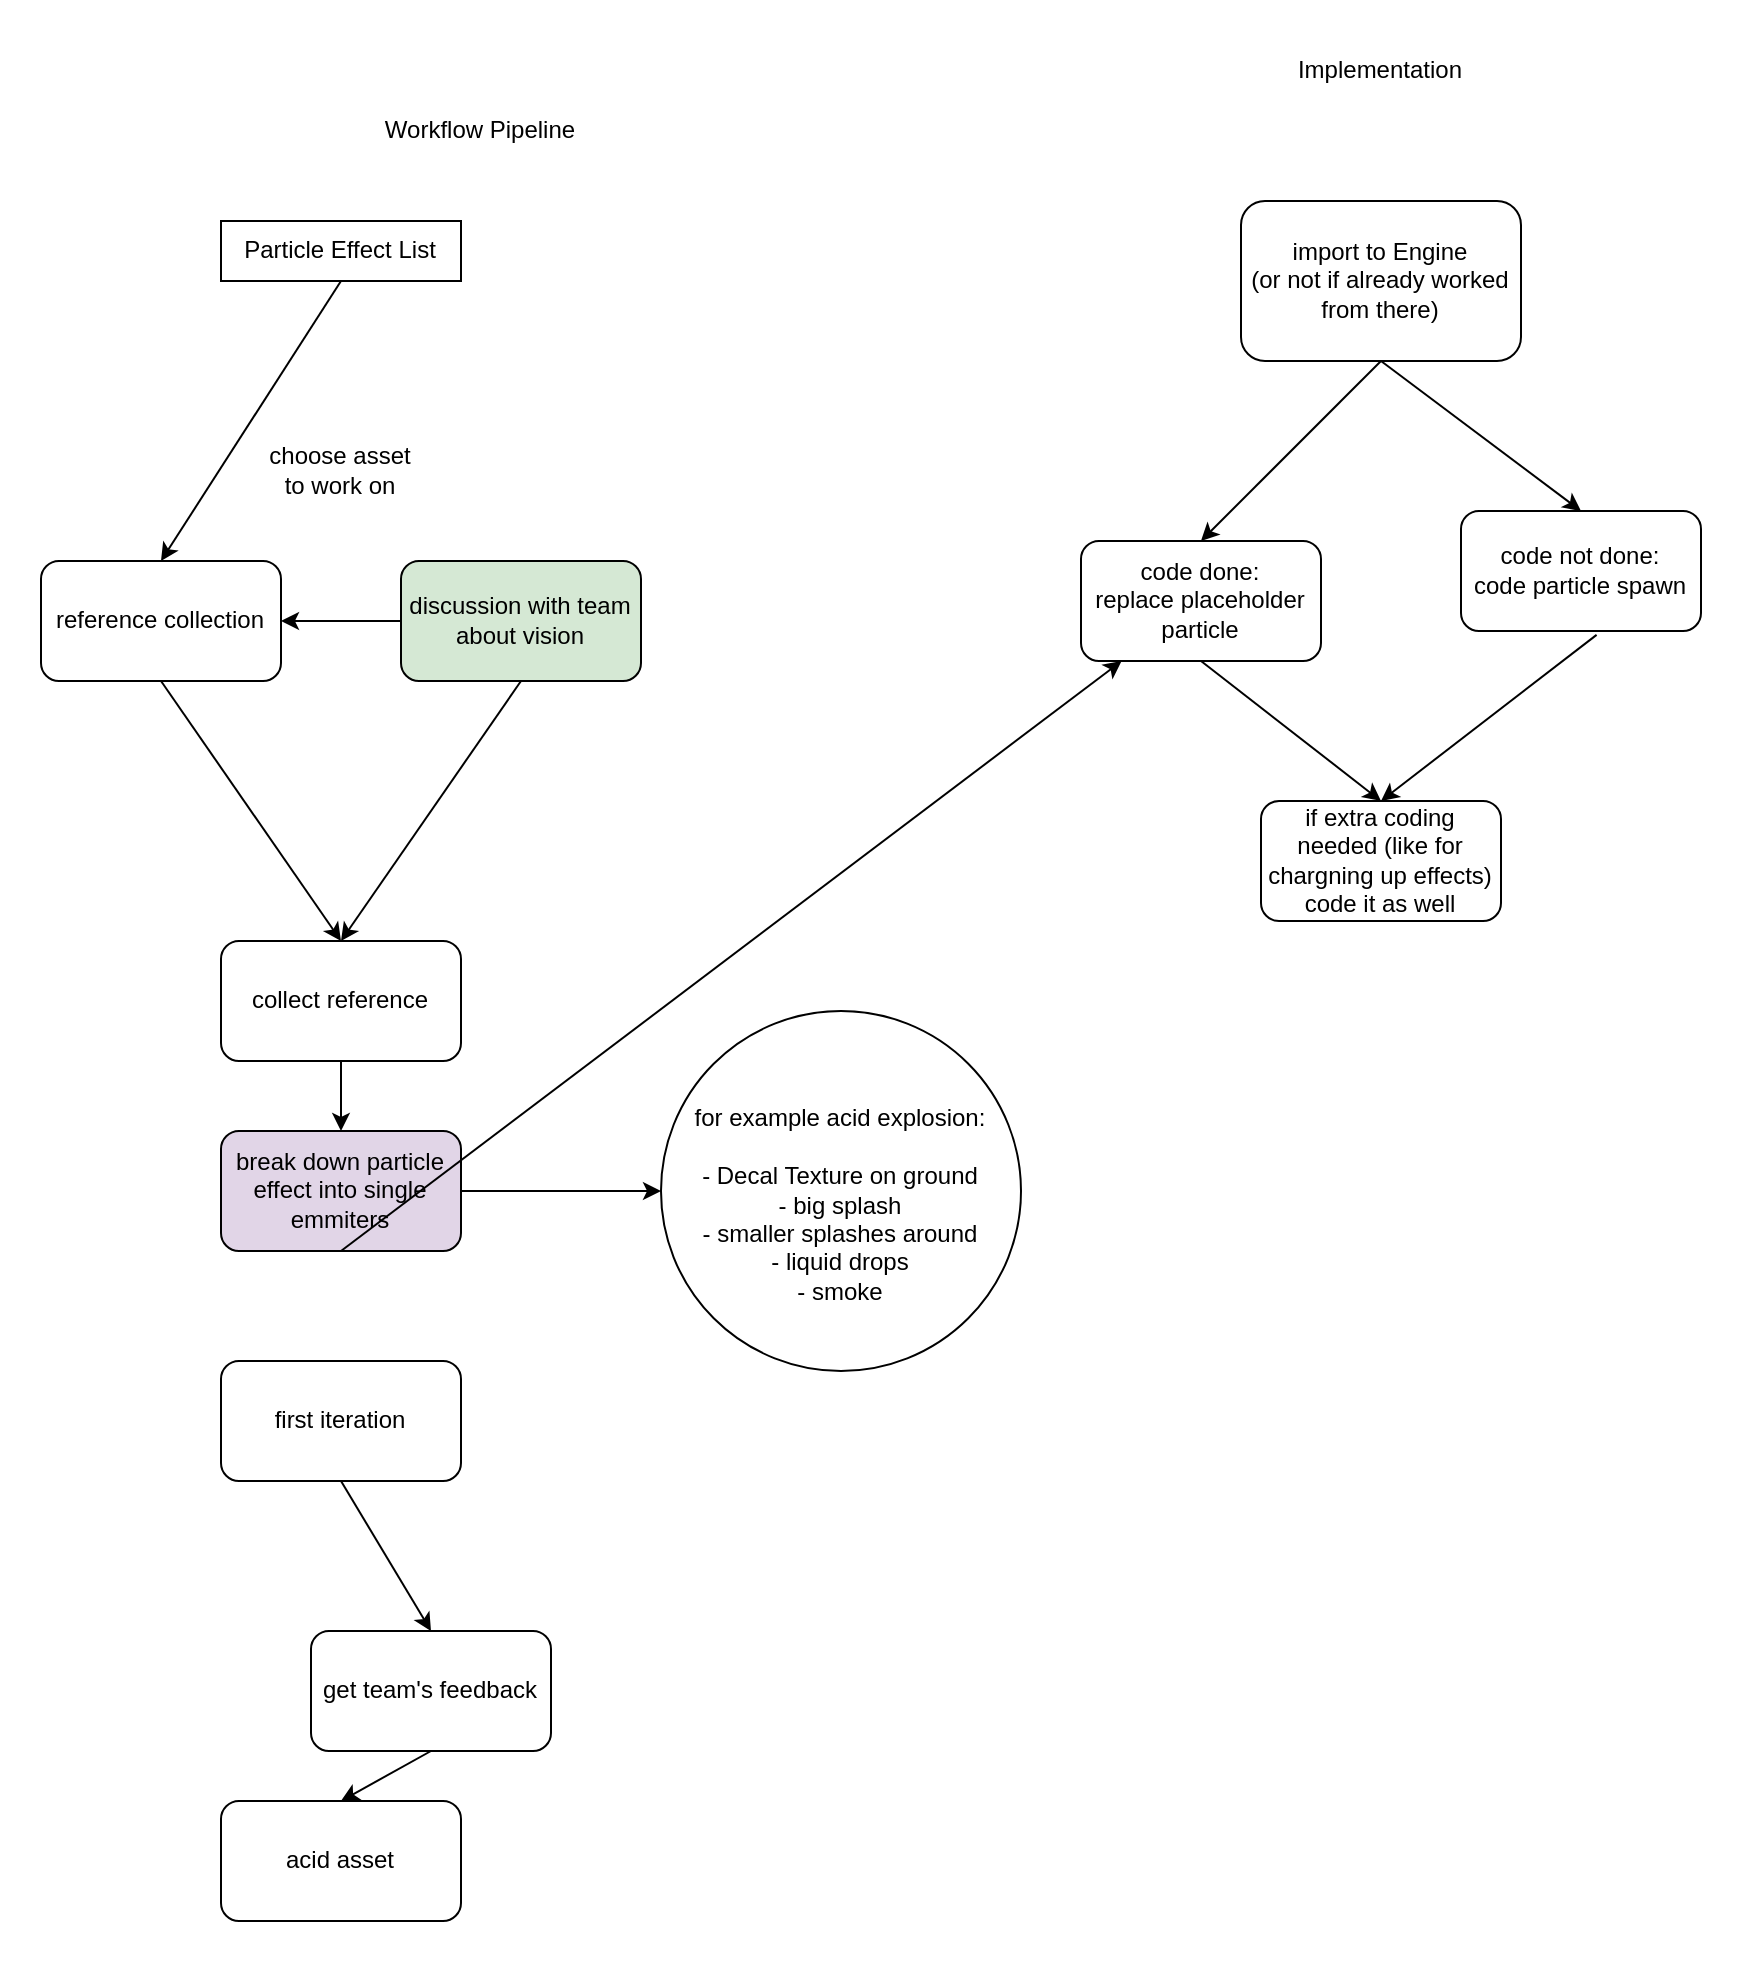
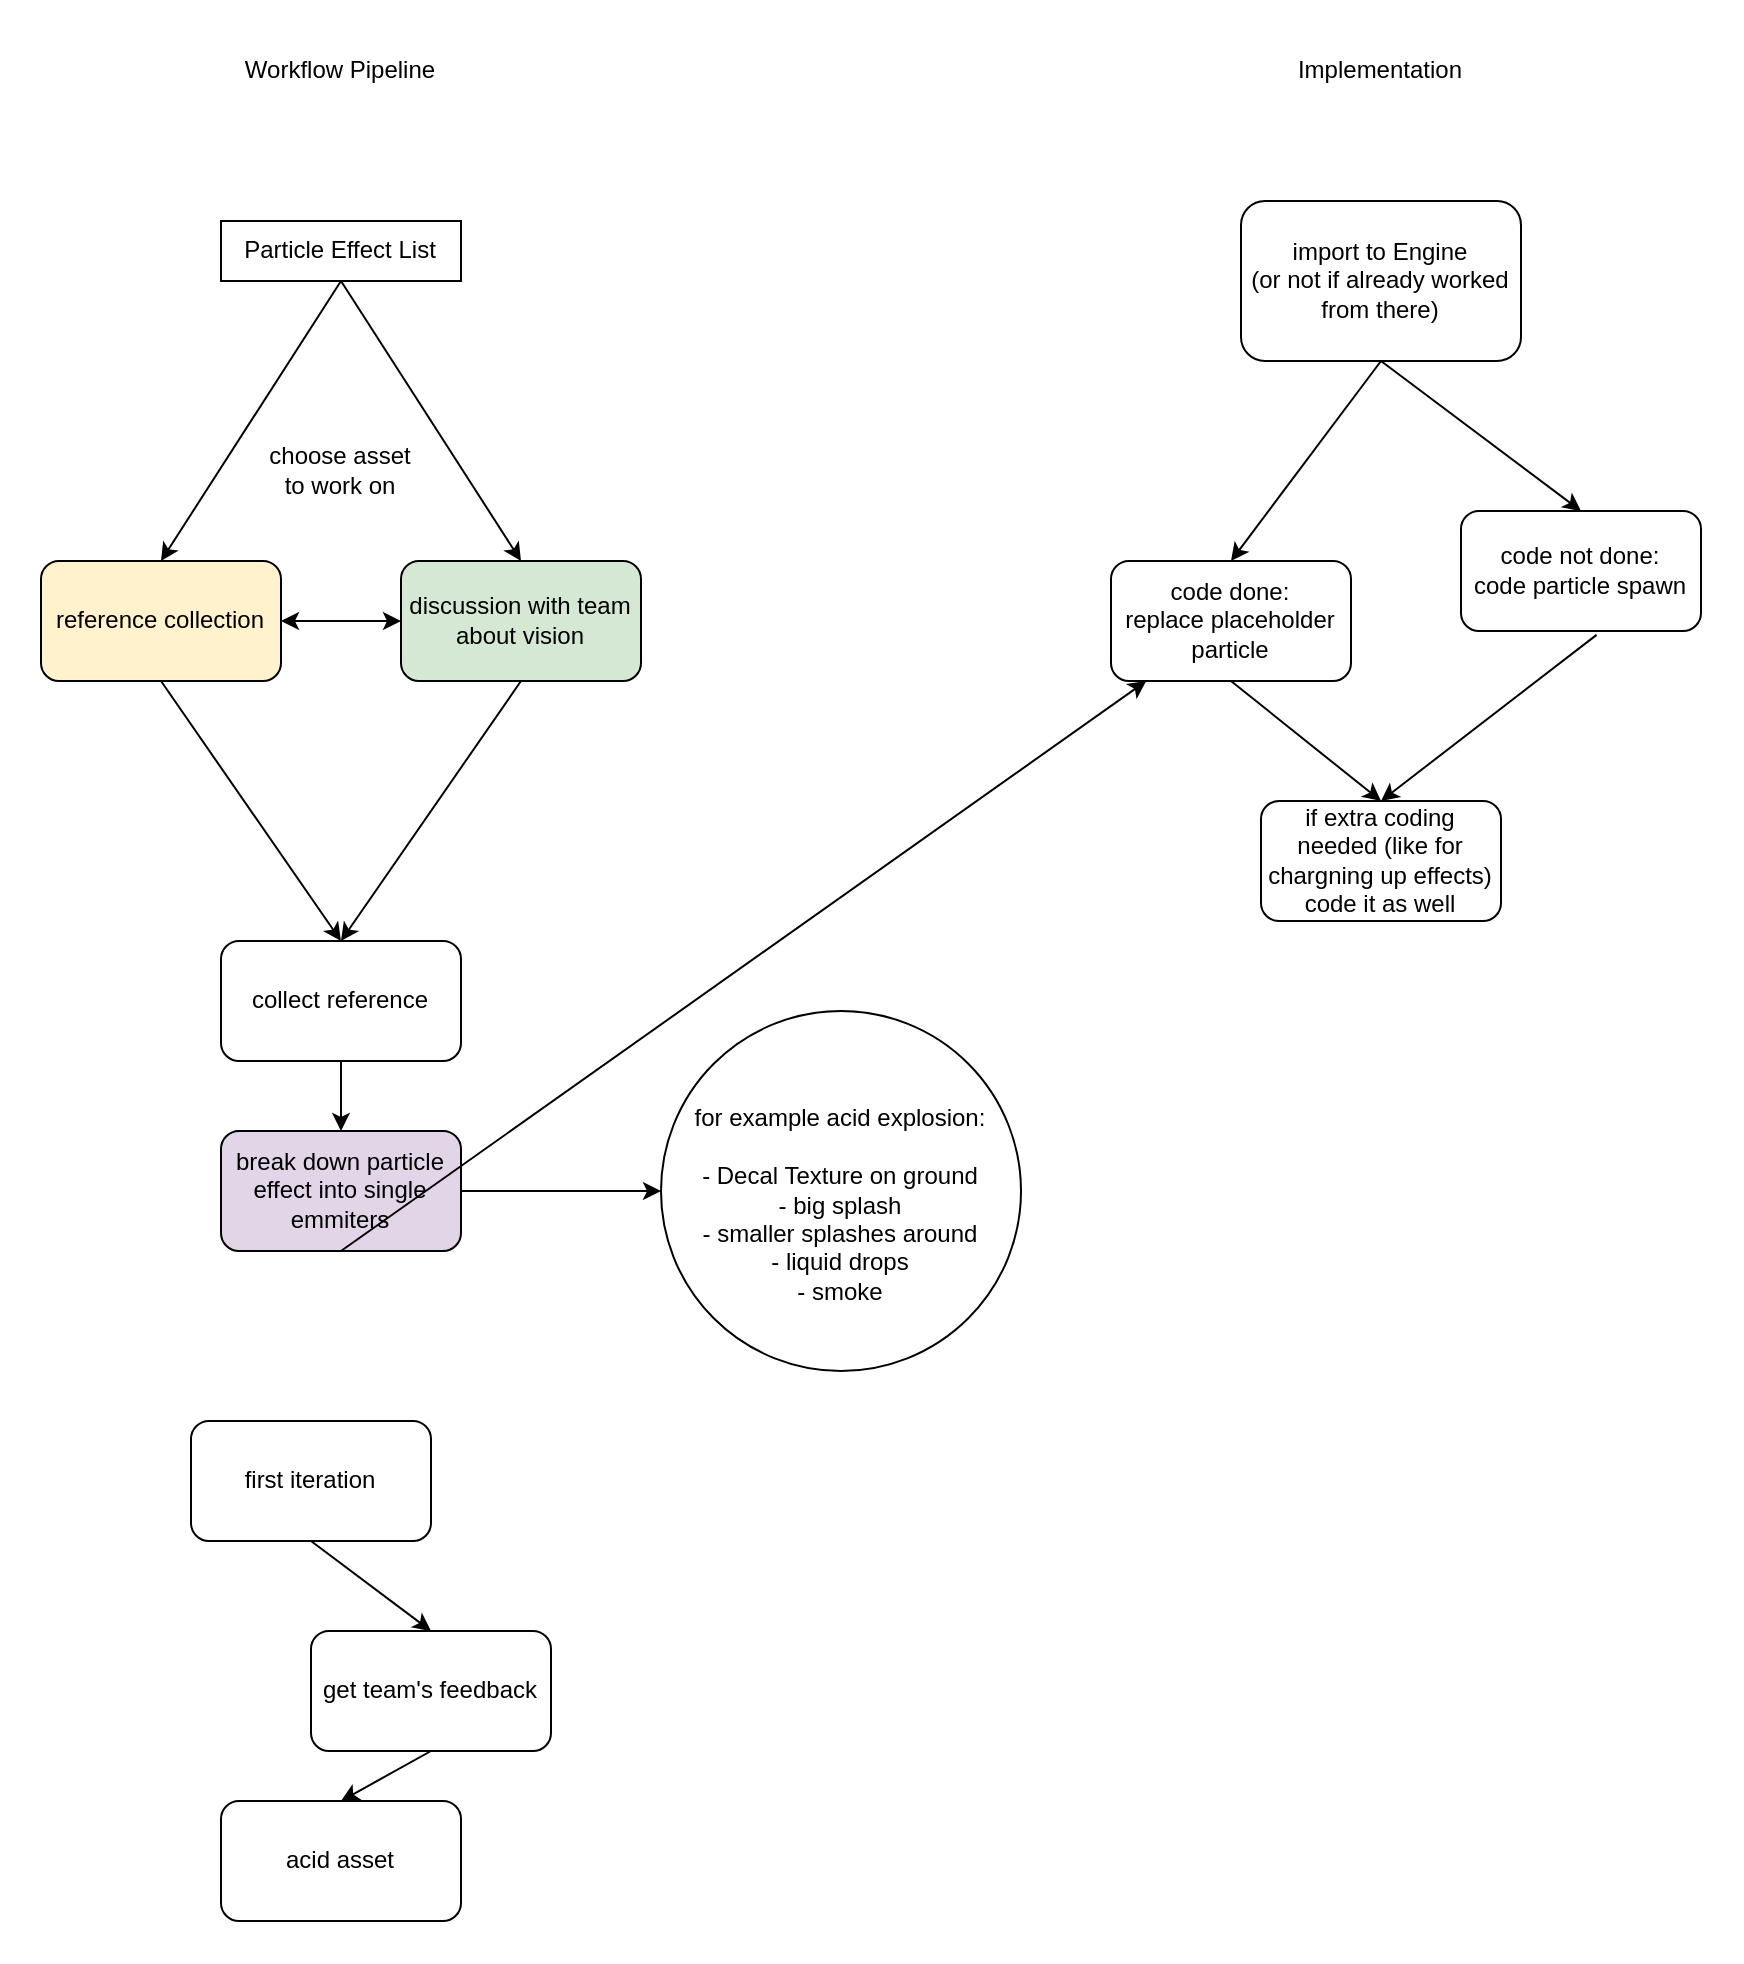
  <mxCell id="0" />
  <mxCell id="1" parent="0" />
  <mxCell id="2" value="Particle Effect List" style="rounded=0;whiteSpace=wrap;html=1;" vertex="1" parent="1"><mxGeometry x="110" y="110" width="120" height="30" as="geometry" /></mxCell>
- <mxCell id="3" value="reference collection" style="rounded=1;whiteSpace=wrap;html=1;" vertex="1" parent="1"><mxGeometry x="20" y="280" width="120" height="60" as="geometry" /></mxCell>
+ <mxCell id="3" value="reference collection" style="rounded=1;whiteSpace=wrap;html=1;fillColor=#fff2cc;" vertex="1" parent="1"><mxGeometry x="20" y="280" width="120" height="60" as="geometry" /></mxCell>
  <mxCell id="4" value="" style="endArrow=classic;html=1;rounded=0;exitX=0.5;exitY=1;exitDx=0;exitDy=0;entryX=0.5;entryY=0;entryDx=0;entryDy=0;" edge="1" parent="1" source="2" target="3"><mxGeometry width="50" height="50" relative="1" as="geometry"><mxPoint x="170" y="450" as="sourcePoint" /><mxPoint x="220" y="400" as="targetPoint" /></mxGeometry></mxCell>
  <mxCell id="5" value="choose asset to work on" style="text;html=1;strokeColor=none;fillColor=none;align=center;verticalAlign=middle;whiteSpace=wrap;rounded=0;" vertex="1" parent="1"><mxGeometry x="130" y="220" width="80" height="30" as="geometry" /></mxCell>
  <mxCell id="6" value="collect reference" style="rounded=1;whiteSpace=wrap;html=1;" vertex="1" parent="1"><mxGeometry x="110" y="470" width="120" height="60" as="geometry" /></mxCell>
  <mxCell id="7" value="" style="endArrow=classic;html=1;rounded=0;exitX=0.5;exitY=1;exitDx=0;exitDy=0;entryX=0.5;entryY=0;entryDx=0;entryDy=0;" edge="1" parent="1" source="3" target="6"><mxGeometry width="50" height="50" relative="1" as="geometry"><mxPoint x="170" y="430" as="sourcePoint" /><mxPoint x="220" y="380" as="targetPoint" /></mxGeometry></mxCell>
  <mxCell id="8" value="discussion with team about vision" style="rounded=1;whiteSpace=wrap;html=1;fillColor=#d5e8d4;" vertex="1" parent="1"><mxGeometry x="200" y="280" width="120" height="60" as="geometry" /></mxCell>
- <mxCell id="9" value="" style="endArrow=none;startArrow=classic;html=1;rounded=0;entryX=0;entryY=0.5;entryDx=0;entryDy=0;exitX=1;exitY=0.5;exitDx=0;exitDy=0;" edge="1" parent="1" source="3" target="8"><mxGeometry width="50" height="50" relative="1" as="geometry"><mxPoint x="170" y="440" as="sourcePoint" /><mxPoint x="220" y="390" as="targetPoint" /></mxGeometry></mxCell>
+ <mxCell id="9" value="" style="endArrow=classic;startArrow=classic;html=1;rounded=0;entryX=0;entryY=0.5;entryDx=0;entryDy=0;exitX=1;exitY=0.5;exitDx=0;exitDy=0;" edge="1" parent="1" source="3" target="8"><mxGeometry width="50" height="50" relative="1" as="geometry"><mxPoint x="170" y="440" as="sourcePoint" /><mxPoint x="220" y="390" as="targetPoint" /></mxGeometry></mxCell>
+ <mxCell id="10" value="" style="endArrow=classic;html=1;rounded=0;exitX=0.5;exitY=1;exitDx=0;exitDy=0;entryX=0.5;entryY=0;entryDx=0;entryDy=0;" edge="1" parent="1" source="2" target="8"><mxGeometry width="50" height="50" relative="1" as="geometry"><mxPoint x="190" y="150" as="sourcePoint" /><mxPoint x="90" y="290" as="targetPoint" /></mxGeometry></mxCell>
  <mxCell id="11" value="" style="endArrow=classic;html=1;rounded=0;exitX=0.5;exitY=1;exitDx=0;exitDy=0;entryX=0.5;entryY=0;entryDx=0;entryDy=0;" edge="1" parent="1" source="8" target="6"><mxGeometry width="50" height="50" relative="1" as="geometry"><mxPoint x="90" y="350" as="sourcePoint" /><mxPoint x="190" y="450" as="targetPoint" /></mxGeometry></mxCell>
  <mxCell id="12" value="break down particle effect into single emmiters" style="rounded=1;whiteSpace=wrap;html=1;fillColor=#e1d5e7;" vertex="1" parent="1"><mxGeometry x="110" y="565" width="120" height="60" as="geometry" /></mxCell>
  <mxCell id="13" value="" style="endArrow=classic;html=1;rounded=0;exitX=0.5;exitY=1;exitDx=0;exitDy=0;entryX=0.5;entryY=0;entryDx=0;entryDy=0;" edge="1" parent="1" source="6" target="12"><mxGeometry width="50" height="50" relative="1" as="geometry"><mxPoint x="190" y="550" as="sourcePoint" /><mxPoint x="240" y="500" as="targetPoint" /></mxGeometry></mxCell>
  <mxCell id="14" value="&lt;br&gt;for example acid explosion:&lt;br&gt;&lt;br style=&quot;border-color: var(--border-color); text-align: left;&quot;&gt;&lt;span style=&quot;text-align: left;&quot;&gt;- Decal Texture on ground&lt;/span&gt;&lt;br style=&quot;border-color: var(--border-color); text-align: left;&quot;&gt;&lt;span style=&quot;text-align: left;&quot;&gt;- big splash&lt;/span&gt;&lt;br style=&quot;border-color: var(--border-color); text-align: left;&quot;&gt;&lt;span style=&quot;text-align: left;&quot;&gt;- smaller splashes around&lt;/span&gt;&lt;br style=&quot;border-color: var(--border-color); text-align: left;&quot;&gt;&lt;span style=&quot;text-align: left;&quot;&gt;- liquid drops&lt;/span&gt;&lt;br style=&quot;border-color: var(--border-color); text-align: left;&quot;&gt;&lt;span style=&quot;text-align: left;&quot;&gt;- smoke&lt;/span&gt;" style="ellipse;whiteSpace=wrap;html=1;aspect=fixed;" vertex="1" parent="1"><mxGeometry x="330" y="505" width="180" height="180" as="geometry" /></mxCell>
  <mxCell id="15" value="" style="endArrow=classic;html=1;rounded=0;exitX=1;exitY=0.5;exitDx=0;exitDy=0;entryX=0;entryY=0.5;entryDx=0;entryDy=0;" edge="1" parent="1" source="12" target="14"><mxGeometry width="50" height="50" relative="1" as="geometry"><mxPoint x="260" y="530" as="sourcePoint" /><mxPoint x="310" y="590" as="targetPoint" /></mxGeometry></mxCell>
- <mxCell id="16" value="first iteration" style="rounded=1;whiteSpace=wrap;html=1;" vertex="1" parent="1"><mxGeometry x="110" y="680" width="120" height="60" as="geometry" /></mxCell>
+ <mxCell id="16" value="first iteration" style="rounded=1;whiteSpace=wrap;html=1;" vertex="1" parent="1"><mxGeometry x="95" y="710" width="120" height="60" as="geometry" /></mxCell>
  <mxCell id="17" value="" style="endArrow=classic;html=1;rounded=0;exitX=0.5;exitY=1;exitDx=0;exitDy=0;" edge="1" parent="1" source="12" target="25"><mxGeometry width="50" height="50" relative="1" as="geometry"><mxPoint x="260" y="630" as="sourcePoint" /><mxPoint x="310" y="580" as="targetPoint" /></mxGeometry></mxCell>
  <mxCell id="18" value="get team's feedback" style="rounded=1;whiteSpace=wrap;html=1;" vertex="1" parent="1"><mxGeometry x="155" y="815" width="120" height="60" as="geometry" /></mxCell>
  <mxCell id="19" value="" style="endArrow=classic;html=1;rounded=0;exitX=0.5;exitY=1;exitDx=0;exitDy=0;entryX=0.5;entryY=0;entryDx=0;entryDy=0;" edge="1" parent="1" source="16" target="18"><mxGeometry width="50" height="50" relative="1" as="geometry"><mxPoint x="260" y="650" as="sourcePoint" /><mxPoint x="310" y="600" as="targetPoint" /></mxGeometry></mxCell>
  <mxCell id="20" value="acid asset" style="rounded=1;whiteSpace=wrap;html=1;" vertex="1" parent="1"><mxGeometry x="110" y="900" width="120" height="60" as="geometry" /></mxCell>
  <mxCell id="21" value="" style="endArrow=classic;html=1;rounded=0;exitX=0.5;exitY=1;exitDx=0;exitDy=0;entryX=0.5;entryY=0;entryDx=0;entryDy=0;" edge="1" parent="1" source="18" target="20"><mxGeometry width="50" height="50" relative="1" as="geometry"><mxPoint x="270" y="700" as="sourcePoint" /><mxPoint x="320" y="650" as="targetPoint" /></mxGeometry></mxCell>
- <mxCell id="22" value="Workflow Pipeline" style="text;html=1;strokeColor=none;fillColor=none;align=center;verticalAlign=middle;whiteSpace=wrap;rounded=0;" vertex="1" parent="1"><mxGeometry x="180" y="50" width="120" height="30" as="geometry" /></mxCell>
+ <mxCell id="22" value="Workflow Pipeline" style="text;html=1;strokeColor=none;fillColor=none;align=center;verticalAlign=middle;whiteSpace=wrap;rounded=0;" vertex="1" parent="1"><mxGeometry x="110" y="20" width="120" height="30" as="geometry" /></mxCell>
  <mxCell id="23" value="Implementation" style="text;html=1;strokeColor=none;fillColor=none;align=center;verticalAlign=middle;whiteSpace=wrap;rounded=0;" vertex="1" parent="1"><mxGeometry x="630" y="20" width="120" height="30" as="geometry" /></mxCell>
  <mxCell id="24" value="import to Engine&lt;br&gt;(or not if already worked from there)" style="rounded=1;whiteSpace=wrap;html=1;" vertex="1" parent="1"><mxGeometry x="620" y="100" width="140" height="80" as="geometry" /></mxCell>
- <mxCell id="25" value="code done:&lt;br&gt;replace placeholder particle" style="rounded=1;whiteSpace=wrap;html=1;" vertex="1" parent="1"><mxGeometry x="540" y="270" width="120" height="60" as="geometry" /></mxCell>
+ <mxCell id="25" value="code done:&lt;br&gt;replace placeholder particle" style="rounded=1;whiteSpace=wrap;html=1;" vertex="1" parent="1"><mxGeometry x="555" y="280" width="120" height="60" as="geometry" /></mxCell>
  <mxCell id="26" value="code not done:&lt;br&gt;code particle spawn" style="rounded=1;whiteSpace=wrap;html=1;" vertex="1" parent="1"><mxGeometry x="730" y="255" width="120" height="60" as="geometry" /></mxCell>
  <mxCell id="27" value="" style="endArrow=classic;html=1;rounded=0;exitX=0.5;exitY=1;exitDx=0;exitDy=0;entryX=0.5;entryY=0;entryDx=0;entryDy=0;" edge="1" parent="1" source="24" target="25"><mxGeometry width="50" height="50" relative="1" as="geometry"><mxPoint x="580" y="380" as="sourcePoint" /><mxPoint x="630" y="330" as="targetPoint" /></mxGeometry></mxCell>
  <mxCell id="28" value="" style="endArrow=classic;html=1;rounded=0;exitX=0.5;exitY=1;exitDx=0;exitDy=0;entryX=0.5;entryY=0;entryDx=0;entryDy=0;" edge="1" parent="1" source="24" target="26"><mxGeometry width="50" height="50" relative="1" as="geometry"><mxPoint x="580" y="380" as="sourcePoint" /><mxPoint x="630" y="330" as="targetPoint" /></mxGeometry></mxCell>
  <mxCell id="29" value="if extra coding needed (like for chargning up effects) code it as well" style="rounded=1;whiteSpace=wrap;html=1;" vertex="1" parent="1"><mxGeometry x="630" y="400" width="120" height="60" as="geometry" /></mxCell>
  <mxCell id="30" value="" style="endArrow=classic;html=1;rounded=0;exitX=0.5;exitY=1;exitDx=0;exitDy=0;entryX=0.5;entryY=0;entryDx=0;entryDy=0;" edge="1" parent="1" source="25" target="29"><mxGeometry width="50" height="50" relative="1" as="geometry"><mxPoint x="700" y="190" as="sourcePoint" /><mxPoint x="610" y="280" as="targetPoint" /></mxGeometry></mxCell>
  <mxCell id="31" value="" style="endArrow=classic;html=1;rounded=0;exitX=0.565;exitY=1.032;exitDx=0;exitDy=0;entryX=0.5;entryY=0;entryDx=0;entryDy=0;exitPerimeter=0;" edge="1" parent="1" source="26" target="29"><mxGeometry width="50" height="50" relative="1" as="geometry"><mxPoint x="610" y="340" as="sourcePoint" /><mxPoint x="710" y="410" as="targetPoint" /></mxGeometry></mxCell>
